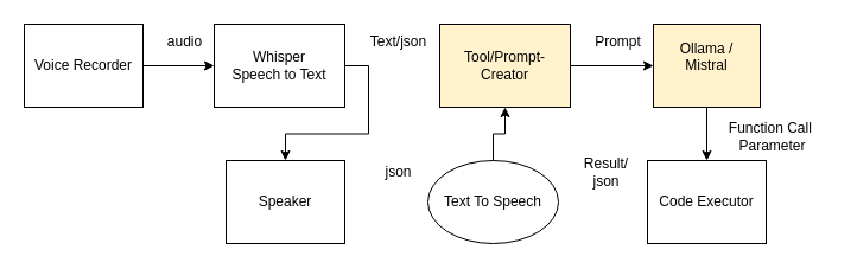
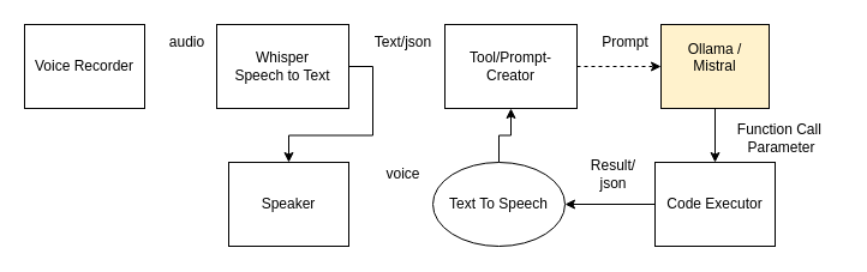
  <mxCell id="0" />
  <mxCell id="1" parent="0" />
- <mxCell id="2" style="edgeStyle=orthogonalEdgeStyle;rounded=0;orthogonalLoop=1;jettySize=auto;html=1;entryX=0;entryY=0.5;entryDx=0;entryDy=0;" edge="1" parent="1" source="3" target="5"><mxGeometry relative="1" as="geometry" /></mxCell>
  <mxCell id="3" value="Voice Recorder" style="rounded=0;whiteSpace=wrap;html=1;" vertex="1" parent="1"><mxGeometry x="20" y="20" width="100" height="70" as="geometry" /></mxCell>
  <mxCell id="4" style="edgeStyle=orthogonalEdgeStyle;rounded=0;orthogonalLoop=1;jettySize=auto;html=1;exitX=1;exitY=0.5;exitDx=0;exitDy=0;" edge="1" parent="1" source="5" target="19"><mxGeometry relative="1" as="geometry"><mxPoint x="460" y="55" as="targetPoint" /></mxGeometry></mxCell>
  <mxCell id="5" value="&lt;div&gt;Whisper&lt;/div&gt;&lt;div&gt;Speech to Text&lt;br&gt;&lt;/div&gt;" style="rounded=0;whiteSpace=wrap;html=1;" vertex="1" parent="1"><mxGeometry x="180" y="20" width="110" height="70" as="geometry" /></mxCell>
  <mxCell id="6" value="&lt;div&gt;audio&lt;/div&gt;" style="text;html=1;align=center;verticalAlign=middle;resizable=0;points=[];autosize=1;strokeColor=none;fillColor=none;" vertex="1" parent="1"><mxGeometry x="130" y="20" width="50" height="30" as="geometry" /></mxCell>
- <mxCell id="7" style="edgeStyle=orthogonalEdgeStyle;rounded=0;orthogonalLoop=1;jettySize=auto;html=1;entryX=0;entryY=0.5;entryDx=0;entryDy=0;" edge="1" parent="1" source="8" target="11"><mxGeometry relative="1" as="geometry" /></mxCell>
- <mxCell id="8" value="&lt;div&gt;Tool/Prompt-&lt;/div&gt;&lt;div&gt;Creator&lt;/div&gt;" style="rounded=0;whiteSpace=wrap;html=1;fillColor=#fff2cc;" vertex="1" parent="1"><mxGeometry x="370" y="20" width="110" height="70" as="geometry" /></mxCell>
+ <mxCell id="7" style="edgeStyle=orthogonalEdgeStyle;rounded=0;orthogonalLoop=1;jettySize=auto;html=1;entryX=0;entryY=0.5;entryDx=0;entryDy=0;dashed=1;" edge="1" parent="1" source="8" target="11"><mxGeometry relative="1" as="geometry" /></mxCell>
+ <mxCell id="8" value="&lt;div&gt;Tool/Prompt-&lt;/div&gt;&lt;div&gt;Creator&lt;/div&gt;" style="rounded=0;whiteSpace=wrap;html=1;" vertex="1" parent="1"><mxGeometry x="370" y="20" width="110" height="70" as="geometry" /></mxCell>
  <mxCell id="9" value="&lt;div&gt;Text/json&lt;/div&gt;" style="text;html=1;align=center;verticalAlign=middle;resizable=0;points=[];autosize=1;strokeColor=none;fillColor=none;" vertex="1" parent="1"><mxGeometry x="300" y="20" width="70" height="30" as="geometry" /></mxCell>
  <mxCell id="10" style="edgeStyle=orthogonalEdgeStyle;rounded=0;orthogonalLoop=1;jettySize=auto;html=1;exitX=0.5;exitY=1;exitDx=0;exitDy=0;entryX=0.5;entryY=0;entryDx=0;entryDy=0;" edge="1" parent="1" source="11" target="14"><mxGeometry relative="1" as="geometry" /></mxCell>
  <mxCell id="11" value="&lt;div&gt;Ollama /&lt;/div&gt;&lt;div&gt;Mistral&lt;/div&gt;&lt;div&gt;&lt;br&gt;&lt;/div&gt;" style="rounded=0;whiteSpace=wrap;html=1;fillColor=#fff2cc;" vertex="1" parent="1"><mxGeometry x="550" y="20" width="90" height="70" as="geometry" /></mxCell>
  <mxCell id="12" value="Prompt" style="text;html=1;align=center;verticalAlign=middle;resizable=0;points=[];autosize=1;strokeColor=none;fillColor=none;" vertex="1" parent="1"><mxGeometry x="490" y="20" width="60" height="30" as="geometry" /></mxCell>
+ <mxCell id="13" style="edgeStyle=orthogonalEdgeStyle;rounded=0;orthogonalLoop=1;jettySize=auto;html=1;entryX=1;entryY=0.5;entryDx=0;entryDy=0;" edge="1" parent="1" source="14" target="17"><mxGeometry relative="1" as="geometry" /></mxCell>
  <mxCell id="14" value="Code Executor" style="rounded=0;whiteSpace=wrap;html=1;" vertex="1" parent="1"><mxGeometry x="545" y="135" width="100" height="70" as="geometry" /></mxCell>
  <mxCell id="15" value="&lt;div&gt;Function Call&amp;nbsp;&lt;/div&gt;&lt;div&gt;Parameter&lt;/div&gt;" style="text;html=1;align=center;verticalAlign=middle;resizable=0;points=[];autosize=1;strokeColor=none;fillColor=none;" vertex="1" parent="1"><mxGeometry x="600" y="95" width="100" height="40" as="geometry" /></mxCell>
  <mxCell id="16" style="edgeStyle=orthogonalEdgeStyle;rounded=0;orthogonalLoop=1;jettySize=auto;html=1;" edge="1" parent="1" source="17" target="8"><mxGeometry relative="1" as="geometry"><mxPoint x="350" y="195" as="targetPoint" /></mxGeometry></mxCell>
  <mxCell id="17" value="Text To Speech" style="ellipse;whiteSpace=wrap;html=1;" vertex="1" parent="1"><mxGeometry x="360" y="135" width="110" height="70" as="geometry" /></mxCell>
  <mxCell id="18" value="&lt;div&gt;Result/&lt;/div&gt;&lt;div&gt;json&lt;/div&gt;" style="text;html=1;align=center;verticalAlign=middle;resizable=0;points=[];autosize=1;strokeColor=none;fillColor=none;" vertex="1" parent="1"><mxGeometry x="480" y="125" width="60" height="40" as="geometry" /></mxCell>
  <mxCell id="19" value="Speaker" style="rounded=0;whiteSpace=wrap;html=1;" vertex="1" parent="1"><mxGeometry x="190" y="135" width="100" height="70" as="geometry" /></mxCell>
- <mxCell id="20" value="json" style="text;html=1;align=center;verticalAlign=middle;resizable=0;points=[];autosize=1;strokeColor=none;fillColor=none;" vertex="1" parent="1"><mxGeometry x="310" y="130" width="50" height="30" as="geometry" /></mxCell>
+ <mxCell id="20" value="voice" style="text;html=1;align=center;verticalAlign=middle;resizable=0;points=[];autosize=1;strokeColor=none;fillColor=none;" vertex="1" parent="1"><mxGeometry x="310" y="130" width="50" height="30" as="geometry" /></mxCell>
